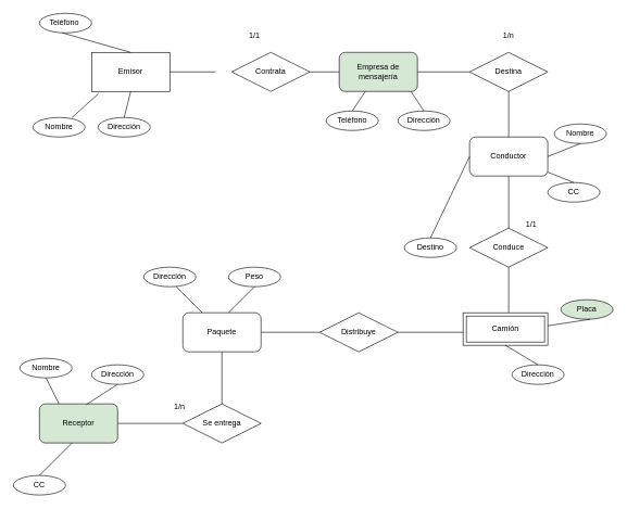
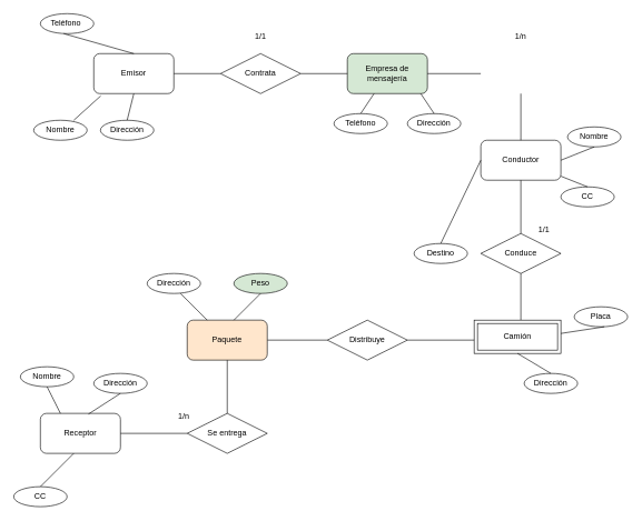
  <mxCell id="0" />
  <mxCell id="1" parent="0" />
  <mxCell id="2" value="Distribuye" style="shape=rhombus;perimeter=rhombusPerimeter;whiteSpace=wrap;html=1;align=center;" vertex="1" parent="1"><mxGeometry x="490" y="480" width="120" height="60" as="geometry" /></mxCell>
- <mxCell id="3" value="Contrata" style="shape=rhombus;perimeter=rhombusPerimeter;whiteSpace=wrap;html=1;align=center;" vertex="1" parent="1"><mxGeometry x="355" y="80" width="120" height="60" as="geometry" /></mxCell>
- <mxCell id="4" value="Emisor" style="whiteSpace=wrap;html=1;rounded=0;" vertex="1" parent="1"><mxGeometry x="140" y="80" width="120" height="60" as="geometry" /></mxCell>
+ <mxCell id="3" value="Contrata" style="shape=rhombus;perimeter=rhombusPerimeter;whiteSpace=wrap;html=1;align=center;" vertex="1" parent="1"><mxGeometry x="330" y="80" width="120" height="60" as="geometry" /></mxCell>
+ <mxCell id="4" value="Emisor" style="rounded=1;whiteSpace=wrap;html=1;" vertex="1" parent="1"><mxGeometry x="140" y="80" width="120" height="60" as="geometry" /></mxCell>
  <mxCell id="5" value="" style="line;strokeWidth=1;rotatable=0;dashed=0;labelPosition=right;align=left;verticalAlign=middle;spacingTop=0;spacingLeft=6;points=[];portConstraint=eastwest;" vertex="1" parent="1"><mxGeometry x="260" y="105" width="70" height="10" as="geometry" /></mxCell>
  <mxCell id="6" value="Empresa de mensajería" style="rounded=1;whiteSpace=wrap;html=1;fillColor=#d5e8d4;" vertex="1" parent="1"><mxGeometry x="520" y="80" width="120" height="60" as="geometry" /></mxCell>
  <mxCell id="7" value="" style="endArrow=none;html=1;rounded=0;exitX=1;exitY=0.5;exitDx=0;exitDy=0;" edge="1" parent="1" source="3"><mxGeometry width="50" height="50" relative="1" as="geometry"><mxPoint x="470" y="155" as="sourcePoint" /><mxPoint x="520" y="110" as="targetPoint" /></mxGeometry></mxCell>
- <mxCell id="8" value="Destina" style="shape=rhombus;perimeter=rhombusPerimeter;whiteSpace=wrap;html=1;align=center;" vertex="1" parent="1"><mxGeometry x="720" y="80" width="120" height="60" as="geometry" /></mxCell>
  <mxCell id="9" value="" style="line;strokeWidth=1;rotatable=0;dashed=0;labelPosition=right;align=left;verticalAlign=middle;spacingTop=0;spacingLeft=6;points=[];portConstraint=eastwest;" vertex="1" parent="1"><mxGeometry x="640" y="105" width="80" height="10" as="geometry" /></mxCell>
  <mxCell id="10" value="Conductor" style="rounded=1;whiteSpace=wrap;html=1;" vertex="1" parent="1"><mxGeometry x="720" y="210" width="120" height="60" as="geometry" /></mxCell>
  <mxCell id="11" value="" style="line;strokeWidth=1;rotatable=0;dashed=0;labelPosition=right;align=left;verticalAlign=middle;spacingTop=0;spacingLeft=6;points=[];portConstraint=eastwest;direction=north;" vertex="1" parent="1"><mxGeometry x="775" y="140" width="10" height="70" as="geometry" /></mxCell>
  <mxCell id="12" value="Conduce" style="shape=rhombus;perimeter=rhombusPerimeter;whiteSpace=wrap;html=1;align=center;" vertex="1" parent="1"><mxGeometry x="720" y="350" width="120" height="60" as="geometry" /></mxCell>
  <mxCell id="13" value="" style="line;strokeWidth=1;rotatable=0;dashed=0;labelPosition=right;align=left;verticalAlign=middle;spacingTop=0;spacingLeft=6;points=[];portConstraint=eastwest;direction=north;" vertex="1" parent="1"><mxGeometry x="775" y="270" width="10" height="80" as="geometry" /></mxCell>
  <mxCell id="14" value="" style="line;strokeWidth=1;rotatable=0;dashed=0;labelPosition=right;align=left;verticalAlign=middle;spacingTop=0;spacingLeft=6;points=[];portConstraint=eastwest;direction=north;" vertex="1" parent="1"><mxGeometry x="775" y="410" width="10" height="70" as="geometry" /></mxCell>
  <mxCell id="15" value="" style="endArrow=none;html=1;rounded=0;" edge="1" parent="1"><mxGeometry width="50" height="50" relative="1" as="geometry"><mxPoint x="400" y="510" as="sourcePoint" /><mxPoint x="490" y="510" as="targetPoint" /></mxGeometry></mxCell>
- <mxCell id="16" value="Paquete" style="rounded=1;whiteSpace=wrap;html=1;" vertex="1" parent="1"><mxGeometry x="280" y="480" width="120" height="60" as="geometry" /></mxCell>
+ <mxCell id="16" value="Paquete" style="rounded=1;whiteSpace=wrap;html=1;fillColor=#ffe6cc;" vertex="1" parent="1"><mxGeometry x="280" y="480" width="120" height="60" as="geometry" /></mxCell>
  <mxCell id="17" value="Se entrega" style="shape=rhombus;perimeter=rhombusPerimeter;whiteSpace=wrap;html=1;align=center;" vertex="1" parent="1"><mxGeometry x="280" y="620" width="120" height="60" as="geometry" /></mxCell>
- <mxCell id="18" value="Receptor" style="rounded=1;whiteSpace=wrap;html=1;fillColor=#d5e8d4;" vertex="1" parent="1"><mxGeometry x="60" y="620" width="120" height="60" as="geometry" /></mxCell>
+ <mxCell id="18" value="Receptor" style="rounded=1;whiteSpace=wrap;html=1;" vertex="1" parent="1"><mxGeometry x="60" y="620" width="120" height="60" as="geometry" /></mxCell>
  <mxCell id="19" value="" style="endArrow=none;html=1;rounded=0;exitX=1;exitY=0.5;exitDx=0;exitDy=0;" edge="1" parent="1" source="2"><mxGeometry width="50" height="50" relative="1" as="geometry"><mxPoint x="670" y="560" as="sourcePoint" /><mxPoint x="720" y="510" as="targetPoint" /></mxGeometry></mxCell>
  <mxCell id="20" value="" style="endArrow=none;html=1;rounded=0;" edge="1" parent="1"><mxGeometry width="50" height="50" relative="1" as="geometry"><mxPoint x="340" y="620" as="sourcePoint" /><mxPoint x="340" y="540" as="targetPoint" /></mxGeometry></mxCell>
  <mxCell id="21" value="" style="endArrow=none;html=1;rounded=0;" edge="1" parent="1"><mxGeometry width="50" height="50" relative="1" as="geometry"><mxPoint x="180" y="650" as="sourcePoint" /><mxPoint x="280" y="650" as="targetPoint" /></mxGeometry></mxCell>
  <mxCell id="22" value="Camión" style="shape=ext;margin=3;double=1;whiteSpace=wrap;html=1;align=center;" vertex="1" parent="1"><mxGeometry x="710" y="480" width="130" height="50" as="geometry" /></mxCell>
  <mxCell id="23" value="Nombre" style="ellipse;whiteSpace=wrap;html=1;align=center;" vertex="1" parent="1"><mxGeometry x="50" y="180" width="80" height="30" as="geometry" /></mxCell>
  <mxCell id="24" value="&lt;span&gt;Dirección&lt;/span&gt;" style="ellipse;whiteSpace=wrap;html=1;align=center;" vertex="1" parent="1"><mxGeometry x="150" y="180" width="80" height="30" as="geometry" /></mxCell>
  <mxCell id="25" value="" style="endArrow=none;html=1;rounded=0;entryX=0.087;entryY=1.057;entryDx=0;entryDy=0;entryPerimeter=0;" edge="1" parent="1" target="4"><mxGeometry width="50" height="50" relative="1" as="geometry"><mxPoint x="110" y="180" as="sourcePoint" /><mxPoint x="160" y="130" as="targetPoint" /></mxGeometry></mxCell>
  <mxCell id="26" value="" style="endArrow=none;html=1;rounded=0;entryX=0.5;entryY=1;entryDx=0;entryDy=0;exitX=0.5;exitY=0;exitDx=0;exitDy=0;" edge="1" parent="1" source="24" target="4"><mxGeometry width="50" height="50" relative="1" as="geometry"><mxPoint x="180" y="180" as="sourcePoint" /><mxPoint x="210" y="150" as="targetPoint" /></mxGeometry></mxCell>
  <mxCell id="27" value="Nombre" style="ellipse;whiteSpace=wrap;html=1;align=center;" vertex="1" parent="1"><mxGeometry x="850" y="190" width="80" height="30" as="geometry" /></mxCell>
  <mxCell id="28" value="Destino" style="ellipse;whiteSpace=wrap;html=1;align=center;" vertex="1" parent="1"><mxGeometry x="620" y="365" width="80" height="30" as="geometry" /></mxCell>
  <mxCell id="29" value="Teléfono" style="ellipse;whiteSpace=wrap;html=1;align=center;" vertex="1" parent="1"><mxGeometry x="500" y="170" width="80" height="30" as="geometry" /></mxCell>
  <mxCell id="30" value="Dirección" style="ellipse;whiteSpace=wrap;html=1;align=center;" vertex="1" parent="1"><mxGeometry x="610" y="170" width="80" height="30" as="geometry" /></mxCell>
- <mxCell id="31" value="Placa" style="ellipse;whiteSpace=wrap;html=1;align=center;fillColor=#d5e8d4;" vertex="1" parent="1"><mxGeometry x="860" y="460" width="80" height="30" as="geometry" /></mxCell>
+ <mxCell id="31" value="Placa" style="ellipse;whiteSpace=wrap;html=1;align=center;" vertex="1" parent="1"><mxGeometry x="860" y="460" width="80" height="30" as="geometry" /></mxCell>
  <mxCell id="32" value="Dirección" style="ellipse;whiteSpace=wrap;html=1;align=center;" vertex="1" parent="1"><mxGeometry x="785" y="560" width="80" height="30" as="geometry" /></mxCell>
  <mxCell id="33" value="Dirección" style="ellipse;whiteSpace=wrap;html=1;align=center;" vertex="1" parent="1"><mxGeometry x="220" y="410" width="80" height="30" as="geometry" /></mxCell>
- <mxCell id="34" value="Peso" style="ellipse;whiteSpace=wrap;html=1;align=center;" vertex="1" parent="1"><mxGeometry x="350" y="410" width="80" height="30" as="geometry" /></mxCell>
+ <mxCell id="34" value="Peso" style="ellipse;whiteSpace=wrap;html=1;align=center;fillColor=#d5e8d4;" vertex="1" parent="1"><mxGeometry x="350" y="410" width="80" height="30" as="geometry" /></mxCell>
  <mxCell id="35" value="Nombre" style="ellipse;whiteSpace=wrap;html=1;align=center;" vertex="1" parent="1"><mxGeometry x="30" y="550" width="80" height="30" as="geometry" /></mxCell>
  <mxCell id="36" value="Dirección" style="ellipse;whiteSpace=wrap;html=1;align=center;" vertex="1" parent="1"><mxGeometry x="140" y="560" width="80" height="30" as="geometry" /></mxCell>
  <mxCell id="37" value="CC" style="ellipse;whiteSpace=wrap;html=1;align=center;" vertex="1" parent="1"><mxGeometry x="20" y="730" width="80" height="30" as="geometry" /></mxCell>
  <mxCell id="38" value="CC" style="ellipse;whiteSpace=wrap;html=1;align=center;" vertex="1" parent="1"><mxGeometry x="840" y="280" width="80" height="30" as="geometry" /></mxCell>
  <mxCell id="39" value="1/1" style="text;html=1;strokeColor=none;fillColor=none;align=center;verticalAlign=middle;whiteSpace=wrap;rounded=0;" vertex="1" parent="1"><mxGeometry x="360" y="40" width="60" height="30" as="geometry" /></mxCell>
  <mxCell id="40" value="1/n" style="text;html=1;strokeColor=none;fillColor=none;align=center;verticalAlign=middle;whiteSpace=wrap;rounded=0;" vertex="1" parent="1"><mxGeometry x="750" y="40" width="60" height="30" as="geometry" /></mxCell>
  <mxCell id="41" value="1/1" style="text;html=1;strokeColor=none;fillColor=none;align=center;verticalAlign=middle;whiteSpace=wrap;rounded=0;" vertex="1" parent="1"><mxGeometry x="785" y="330" width="60" height="30" as="geometry" /></mxCell>
  <mxCell id="42" value="1/n" style="text;html=1;strokeColor=none;fillColor=none;align=center;verticalAlign=middle;whiteSpace=wrap;rounded=0;" vertex="1" parent="1"><mxGeometry x="245" y="610" width="60" height="30" as="geometry" /></mxCell>
  <mxCell id="43" value="" style="endArrow=none;html=1;rounded=0;exitX=0.5;exitY=0;exitDx=0;exitDy=0;" edge="1" parent="1" source="29"><mxGeometry width="50" height="50" relative="1" as="geometry"><mxPoint x="510" y="190" as="sourcePoint" /><mxPoint x="560" y="140" as="targetPoint" /></mxGeometry></mxCell>
  <mxCell id="44" value="" style="endArrow=none;html=1;rounded=0;exitX=0.5;exitY=0;exitDx=0;exitDy=0;" edge="1" parent="1" source="30"><mxGeometry width="50" height="50" relative="1" as="geometry"><mxPoint x="580" y="190" as="sourcePoint" /><mxPoint x="630" y="140" as="targetPoint" /></mxGeometry></mxCell>
  <mxCell id="45" value="" style="endArrow=none;html=1;rounded=0;exitX=0.5;exitY=0;exitDx=0;exitDy=0;" edge="1" parent="1" source="28"><mxGeometry width="50" height="50" relative="1" as="geometry"><mxPoint x="670" y="290" as="sourcePoint" /><mxPoint x="720" y="240" as="targetPoint" /></mxGeometry></mxCell>
  <mxCell id="46" value="" style="endArrow=none;html=1;rounded=0;exitX=0.5;exitY=0;exitDx=0;exitDy=0;" edge="1" parent="1"><mxGeometry width="50" height="50" relative="1" as="geometry"><mxPoint x="840" y="240" as="sourcePoint" /><mxPoint x="890" y="220" as="targetPoint" /></mxGeometry></mxCell>
  <mxCell id="47" value="" style="endArrow=none;html=1;rounded=0;" edge="1" parent="1" source="10"><mxGeometry width="50" height="50" relative="1" as="geometry"><mxPoint x="820" y="300" as="sourcePoint" /><mxPoint x="880" y="280" as="targetPoint" /></mxGeometry></mxCell>
  <mxCell id="48" value="" style="endArrow=none;html=1;rounded=0;" edge="1" parent="1"><mxGeometry width="50" height="50" relative="1" as="geometry"><mxPoint x="840" y="500" as="sourcePoint" /><mxPoint x="905" y="490" as="targetPoint" /></mxGeometry></mxCell>
  <mxCell id="49" value="" style="endArrow=none;html=1;rounded=0;exitX=0.5;exitY=0;exitDx=0;exitDy=0;" edge="1" parent="1" source="32"><mxGeometry width="50" height="50" relative="1" as="geometry"><mxPoint x="725" y="580" as="sourcePoint" /><mxPoint x="775" y="530" as="targetPoint" /></mxGeometry></mxCell>
  <mxCell id="50" value="" style="endArrow=none;html=1;rounded=0;" edge="1" parent="1"><mxGeometry width="50" height="50" relative="1" as="geometry"><mxPoint x="350" y="480" as="sourcePoint" /><mxPoint x="390" y="440" as="targetPoint" /><Array as="points"><mxPoint x="360" y="470" /></Array></mxGeometry></mxCell>
  <mxCell id="51" value="" style="endArrow=none;html=1;rounded=0;exitX=0.25;exitY=0;exitDx=0;exitDy=0;" edge="1" parent="1" source="16"><mxGeometry width="50" height="50" relative="1" as="geometry"><mxPoint x="220" y="490" as="sourcePoint" /><mxPoint x="270" y="440" as="targetPoint" /><Array as="points" /></mxGeometry></mxCell>
  <mxCell id="52" value="" style="endArrow=none;html=1;rounded=0;exitX=0.6;exitY=0.017;exitDx=0;exitDy=0;exitPerimeter=0;" edge="1" parent="1" source="18"><mxGeometry width="50" height="50" relative="1" as="geometry"><mxPoint x="130" y="640" as="sourcePoint" /><mxPoint x="180" y="590" as="targetPoint" /></mxGeometry></mxCell>
  <mxCell id="53" value="" style="endArrow=none;html=1;rounded=0;entryX=0.5;entryY=1;entryDx=0;entryDy=0;exitX=0.25;exitY=0;exitDx=0;exitDy=0;" edge="1" parent="1" source="18" target="35"><mxGeometry width="50" height="50" relative="1" as="geometry"><mxPoint x="450" y="600" as="sourcePoint" /><mxPoint x="500" y="550" as="targetPoint" /><Array as="points" /></mxGeometry></mxCell>
  <mxCell id="54" value="" style="endArrow=none;html=1;rounded=0;" edge="1" parent="1"><mxGeometry width="50" height="50" relative="1" as="geometry"><mxPoint x="60" y="730" as="sourcePoint" /><mxPoint x="110" y="680" as="targetPoint" /></mxGeometry></mxCell>
  <mxCell id="55" value="Teléfono&amp;nbsp;" style="ellipse;whiteSpace=wrap;html=1;align=center;" vertex="1" parent="1"><mxGeometry x="60" y="20" width="80" height="30" as="geometry" /></mxCell>
  <mxCell id="56" value="" style="endArrow=none;html=1;rounded=0;exitX=0.5;exitY=0;exitDx=0;exitDy=0;" edge="1" parent="1" source="4"><mxGeometry width="50" height="50" relative="1" as="geometry"><mxPoint x="45" y="100" as="sourcePoint" /><mxPoint x="95" y="50" as="targetPoint" /><Array as="points" /></mxGeometry></mxCell>
